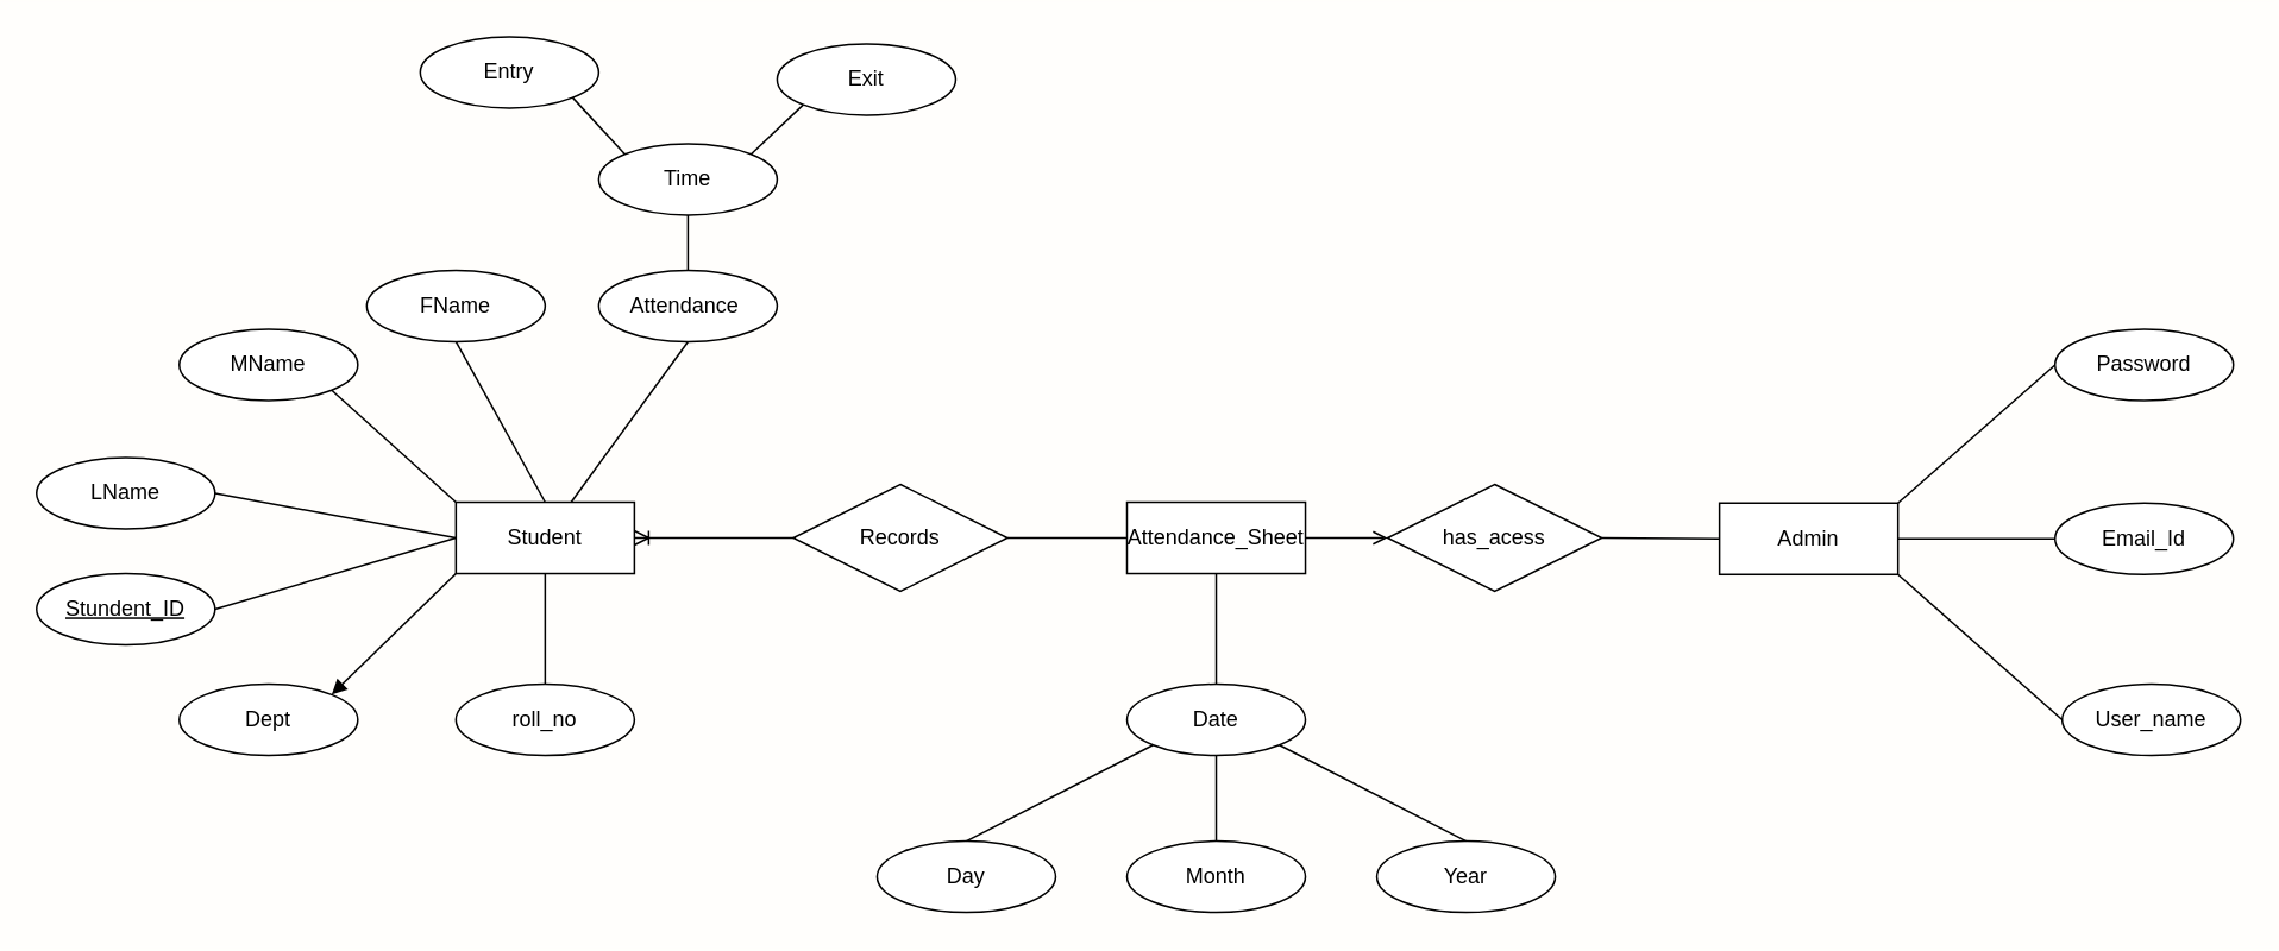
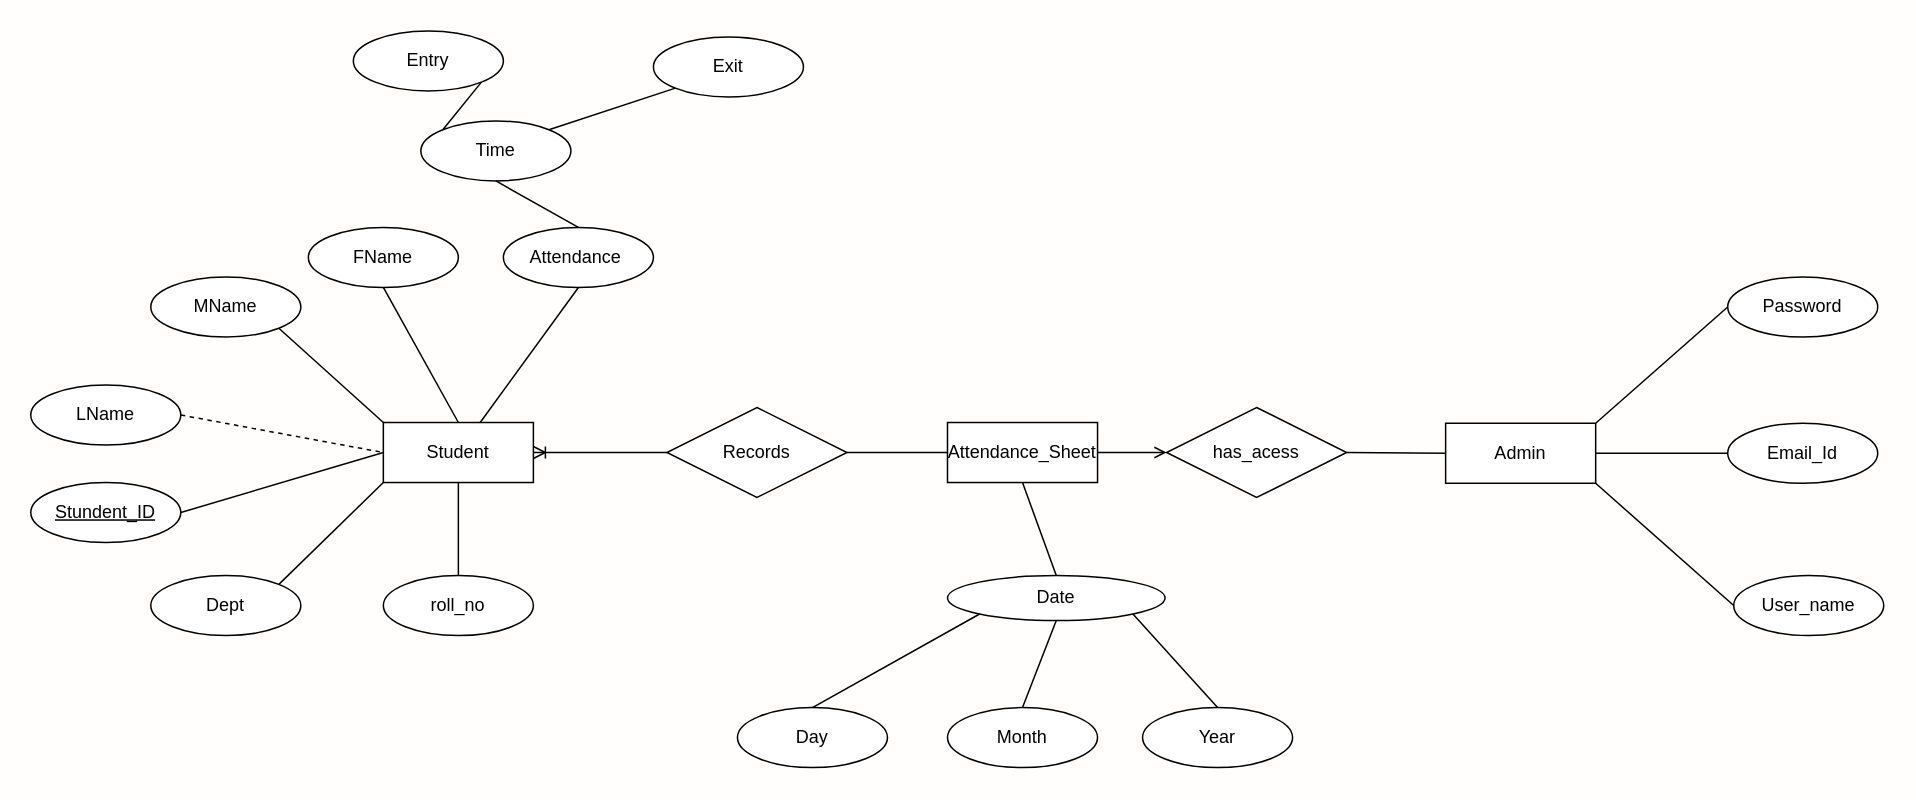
  <mxCell id="0" />
  <mxCell id="1" parent="0" />
  <mxCell id="2" value="Student" style="whiteSpace=wrap;html=1;align=center;" parent="1" vertex="1"><mxGeometry x="255" y="281" width="100" height="40" as="geometry" /></mxCell>
  <mxCell id="3" value="Records" style="shape=rhombus;perimeter=rhombusPerimeter;whiteSpace=wrap;html=1;align=center;" parent="1" vertex="1"><mxGeometry x="444" y="271" width="120" height="60" as="geometry" /></mxCell>
  <mxCell id="4" value="" style="edgeStyle=entityRelationEdgeStyle;fontSize=12;html=1;endArrow=ERoneToMany;rounded=0;entryX=1;entryY=0.5;entryDx=0;entryDy=0;exitX=0;exitY=0.5;exitDx=0;exitDy=0;" parent="1" source="3" target="2" edge="1"><mxGeometry width="100" height="100" relative="1" as="geometry"><mxPoint x="498" y="413" as="sourcePoint" /><mxPoint x="598" y="313" as="targetPoint" /></mxGeometry></mxCell>
  <mxCell id="5" value="Attendance_Sheet" style="whiteSpace=wrap;html=1;align=center;" parent="1" vertex="1"><mxGeometry x="631" y="281" width="100" height="40" as="geometry" /></mxCell>
  <mxCell id="6" value="" style="endArrow=none;html=1;rounded=0;entryX=0;entryY=0.5;entryDx=0;entryDy=0;exitX=1;exitY=0.5;exitDx=0;exitDy=0;" parent="1" source="3" target="5" edge="1"><mxGeometry relative="1" as="geometry"><mxPoint x="404" y="364" as="sourcePoint" /><mxPoint x="564" y="364" as="targetPoint" /></mxGeometry></mxCell>
  <mxCell id="7" value="FName" style="ellipse;whiteSpace=wrap;html=1;align=center;" parent="1" vertex="1"><mxGeometry x="205" y="151" width="100" height="40" as="geometry" /></mxCell>
  <mxCell id="8" value="LName" style="ellipse;whiteSpace=wrap;html=1;align=center;" parent="1" vertex="1"><mxGeometry x="20" y="256" width="100" height="40" as="geometry" /></mxCell>
  <mxCell id="9" value="roll_no" style="ellipse;whiteSpace=wrap;html=1;align=center;" parent="1" vertex="1"><mxGeometry x="255" y="383" width="100" height="40" as="geometry" /></mxCell>
- <mxCell id="10" value="Date" style="ellipse;whiteSpace=wrap;html=1;align=center;" parent="1" vertex="1"><mxGeometry x="631" y="383" width="100" height="40" as="geometry" /></mxCell>
- <mxCell id="11" value="Time" style="ellipse;whiteSpace=wrap;html=1;align=center;" parent="1" vertex="1"><mxGeometry x="335" y="80" width="100" height="40" as="geometry" /></mxCell>
+ <mxCell id="10" value="Date" style="ellipse;whiteSpace=wrap;html=1;align=center;" parent="1" vertex="1"><mxGeometry x="631" y="383" width="145" height="30" as="geometry" /></mxCell>
+ <mxCell id="11" value="Time" style="ellipse;whiteSpace=wrap;html=1;align=center;" parent="1" vertex="1"><mxGeometry x="280" y="80" width="100" height="40" as="geometry" /></mxCell>
  <mxCell id="12" value="Entry" style="ellipse;whiteSpace=wrap;html=1;align=center;" parent="1" vertex="1"><mxGeometry x="235" y="20" width="100" height="40" as="geometry" /></mxCell>
  <mxCell id="13" value="Exit" style="ellipse;whiteSpace=wrap;html=1;align=center;" parent="1" vertex="1"><mxGeometry x="435" y="24" width="100" height="40" as="geometry" /></mxCell>
  <mxCell id="14" value="" style="endArrow=none;html=1;rounded=0;entryX=0.5;entryY=0;entryDx=0;entryDy=0;" parent="1" target="2" edge="1"><mxGeometry relative="1" as="geometry"><mxPoint x="255" y="191" as="sourcePoint" /><mxPoint x="583" y="262" as="targetPoint" /></mxGeometry></mxCell>
- <mxCell id="15" value="" style="endArrow=none;html=1;rounded=0;exitX=1;exitY=0.5;exitDx=0;exitDy=0;entryX=0;entryY=0.5;entryDx=0;entryDy=0;" parent="1" source="8" target="2" edge="1"><mxGeometry relative="1" as="geometry"><mxPoint x="315" y="234" as="sourcePoint" /><mxPoint x="315" y="291" as="targetPoint" /></mxGeometry></mxCell>
+ <mxCell id="15" value="" style="endArrow=none;html=1;rounded=0;exitX=1;exitY=0.5;exitDx=0;exitDy=0;entryX=0;entryY=0.5;entryDx=0;entryDy=0;dashed=1;" parent="1" source="8" target="2" edge="1"><mxGeometry relative="1" as="geometry"><mxPoint x="315" y="234" as="sourcePoint" /><mxPoint x="315" y="291" as="targetPoint" /></mxGeometry></mxCell>
  <mxCell id="16" value="" style="endArrow=none;html=1;rounded=0;exitX=0.5;exitY=1;exitDx=0;exitDy=0;entryX=0.5;entryY=0;entryDx=0;entryDy=0;" parent="1" source="2" target="9" edge="1"><mxGeometry relative="1" as="geometry"><mxPoint x="423" y="262" as="sourcePoint" /><mxPoint x="583" y="262" as="targetPoint" /></mxGeometry></mxCell>
  <mxCell id="17" value="" style="endArrow=none;html=1;rounded=0;entryX=0;entryY=0;entryDx=0;entryDy=0;exitX=1;exitY=1;exitDx=0;exitDy=0;" parent="1" source="12" target="11" edge="1"><mxGeometry relative="1" as="geometry"><mxPoint x="605" y="145" as="sourcePoint" /><mxPoint x="519" y="251" as="targetPoint" /></mxGeometry></mxCell>
  <mxCell id="18" value="" style="endArrow=none;html=1;rounded=0;entryX=0;entryY=1;entryDx=0;entryDy=0;exitX=1;exitY=0;exitDx=0;exitDy=0;" parent="1" source="11" target="13" edge="1"><mxGeometry relative="1" as="geometry"><mxPoint x="359" y="251" as="sourcePoint" /><mxPoint x="519" y="251" as="targetPoint" /></mxGeometry></mxCell>
  <mxCell id="19" value="" style="endArrow=none;html=1;rounded=0;entryX=0.5;entryY=0;entryDx=0;entryDy=0;exitX=0.5;exitY=1;exitDx=0;exitDy=0;" parent="1" source="5" target="10" edge="1"><mxGeometry relative="1" as="geometry"><mxPoint x="359" y="262" as="sourcePoint" /><mxPoint x="519" y="262" as="targetPoint" /></mxGeometry></mxCell>
  <mxCell id="20" value="" style="endArrow=none;html=1;rounded=0;entryX=0.5;entryY=1;entryDx=0;entryDy=0;exitX=0.5;exitY=0;exitDx=0;exitDy=0;" parent="1" source="43" target="11" edge="1"><mxGeometry relative="1" as="geometry"><mxPoint x="689" y="276" as="sourcePoint" /><mxPoint x="519" y="262" as="targetPoint" /></mxGeometry></mxCell>
  <mxCell id="21" value="Day" style="ellipse;whiteSpace=wrap;html=1;align=center;" parent="1" vertex="1"><mxGeometry x="491" y="471" width="100" height="40" as="geometry" /></mxCell>
  <mxCell id="22" value="Month" style="ellipse;whiteSpace=wrap;html=1;align=center;" parent="1" vertex="1"><mxGeometry x="631" y="471" width="100" height="40" as="geometry" /></mxCell>
- <mxCell id="23" value="Year" style="ellipse;whiteSpace=wrap;html=1;align=center;" parent="1" vertex="1"><mxGeometry x="771" y="471" width="100" height="40" as="geometry" /></mxCell>
+ <mxCell id="23" value="Year" style="ellipse;whiteSpace=wrap;html=1;align=center;" parent="1" vertex="1"><mxGeometry x="761" y="471" width="100" height="40" as="geometry" /></mxCell>
  <mxCell id="24" value="" style="endArrow=none;html=1;rounded=0;entryX=0.5;entryY=0;entryDx=0;entryDy=0;exitX=0;exitY=1;exitDx=0;exitDy=0;" parent="1" source="10" target="21" edge="1"><mxGeometry relative="1" as="geometry"><mxPoint x="359" y="336" as="sourcePoint" /><mxPoint x="519" y="336" as="targetPoint" /></mxGeometry></mxCell>
  <mxCell id="25" value="" style="endArrow=none;html=1;rounded=0;entryX=0.5;entryY=0;entryDx=0;entryDy=0;exitX=0.5;exitY=1;exitDx=0;exitDy=0;" parent="1" source="10" target="22" edge="1"><mxGeometry relative="1" as="geometry"><mxPoint x="369" y="346" as="sourcePoint" /><mxPoint x="529" y="346" as="targetPoint" /></mxGeometry></mxCell>
  <mxCell id="26" value="" style="endArrow=none;html=1;rounded=0;entryX=0.5;entryY=0;entryDx=0;entryDy=0;exitX=1;exitY=1;exitDx=0;exitDy=0;" parent="1" source="10" target="23" edge="1"><mxGeometry relative="1" as="geometry"><mxPoint x="379" y="356" as="sourcePoint" /><mxPoint x="539" y="356" as="targetPoint" /></mxGeometry></mxCell>
  <mxCell id="27" value="Dept" style="ellipse;whiteSpace=wrap;html=1;align=center;" parent="1" vertex="1"><mxGeometry x="100" y="383" width="100" height="40" as="geometry" /></mxCell>
  <mxCell id="28" value="MName" style="ellipse;whiteSpace=wrap;html=1;align=center;" parent="1" vertex="1"><mxGeometry x="100" y="184" width="100" height="40" as="geometry" /></mxCell>
- <mxCell id="29" value="" style="endArrow=block;html=1;rounded=0;exitX=0;exitY=1;exitDx=0;exitDy=0;entryX=1;entryY=0;entryDx=0;entryDy=0;" parent="1" source="2" target="27" edge="1"><mxGeometry relative="1" as="geometry"><mxPoint x="315" y="331" as="sourcePoint" /><mxPoint x="315" y="393" as="targetPoint" /></mxGeometry></mxCell>
+ <mxCell id="29" value="" style="endArrow=none;html=1;rounded=0;exitX=0;exitY=1;exitDx=0;exitDy=0;entryX=1;entryY=0;entryDx=0;entryDy=0;" parent="1" source="2" target="27" edge="1"><mxGeometry relative="1" as="geometry"><mxPoint x="315" y="331" as="sourcePoint" /><mxPoint x="315" y="393" as="targetPoint" /></mxGeometry></mxCell>
  <mxCell id="30" value="" style="endArrow=none;html=1;rounded=0;exitX=1;exitY=1;exitDx=0;exitDy=0;entryX=0;entryY=0;entryDx=0;entryDy=0;" parent="1" source="28" target="2" edge="1"><mxGeometry relative="1" as="geometry"><mxPoint x="210" y="311" as="sourcePoint" /><mxPoint x="265" y="311" as="targetPoint" /></mxGeometry></mxCell>
  <mxCell id="31" value="" style="endArrow=none;html=1;rounded=0;exitX=1;exitY=0.5;exitDx=0;exitDy=0;entryX=0;entryY=0.5;entryDx=0;entryDy=0;" parent="1" source="32" target="2" edge="1"><mxGeometry relative="1" as="geometry"><mxPoint x="120" y="336" as="sourcePoint" /><mxPoint x="583" y="335" as="targetPoint" /></mxGeometry></mxCell>
  <mxCell id="32" value="Stundent_ID" style="ellipse;whiteSpace=wrap;html=1;align=center;fontStyle=4;" parent="1" vertex="1"><mxGeometry x="20" y="321" width="100" height="40" as="geometry" /></mxCell>
  <mxCell id="33" value="Admin" style="whiteSpace=wrap;html=1;align=center;" parent="1" vertex="1"><mxGeometry x="963" y="281.5" width="100" height="40" as="geometry" /></mxCell>
  <mxCell id="34" value="User_name" style="ellipse;whiteSpace=wrap;html=1;align=center;" parent="1" vertex="1"><mxGeometry x="1155" y="383" width="100" height="40" as="geometry" /></mxCell>
  <mxCell id="35" value="Email_Id" style="ellipse;whiteSpace=wrap;html=1;align=center;" parent="1" vertex="1"><mxGeometry x="1151" y="281.5" width="100" height="40" as="geometry" /></mxCell>
  <mxCell id="36" value="Password" style="ellipse;whiteSpace=wrap;html=1;align=center;" parent="1" vertex="1"><mxGeometry x="1151" y="184" width="100" height="40" as="geometry" /></mxCell>
  <mxCell id="37" value="" style="endArrow=none;html=1;rounded=0;entryX=0;entryY=0.5;entryDx=0;entryDy=0;exitX=1;exitY=1;exitDx=0;exitDy=0;" parent="1" source="33" target="34" edge="1"><mxGeometry relative="1" as="geometry"><mxPoint x="1023" y="418.5" as="sourcePoint" /><mxPoint x="1023" y="331.5" as="targetPoint" /></mxGeometry></mxCell>
  <mxCell id="38" value="" style="endArrow=none;html=1;rounded=0;entryX=0;entryY=0.5;entryDx=0;entryDy=0;exitX=1;exitY=0.5;exitDx=0;exitDy=0;" parent="1" source="33" target="35" edge="1"><mxGeometry relative="1" as="geometry"><mxPoint x="973" y="291.5" as="sourcePoint" /><mxPoint x="893" y="213.5" as="targetPoint" /></mxGeometry></mxCell>
  <mxCell id="39" value="" style="endArrow=none;html=1;rounded=0;entryX=0;entryY=0.5;entryDx=0;entryDy=0;exitX=1;exitY=0;exitDx=0;exitDy=0;" parent="1" source="33" target="36" edge="1"><mxGeometry relative="1" as="geometry"><mxPoint x="1023" y="291.5" as="sourcePoint" /><mxPoint x="1023" y="219.5" as="targetPoint" /></mxGeometry></mxCell>
  <mxCell id="40" value="has_acess" style="shape=rhombus;perimeter=rhombusPerimeter;whiteSpace=wrap;html=1;align=center;" parent="1" vertex="1"><mxGeometry x="777" y="271" width="120" height="60" as="geometry" /></mxCell>
  <mxCell id="41" value="" style="endArrow=open;html=1;rounded=0;exitX=1;exitY=0.5;exitDx=0;exitDy=0;entryX=0;entryY=0.5;entryDx=0;entryDy=0;" parent="1" source="5" target="40" edge="1"><mxGeometry relative="1" as="geometry"><mxPoint x="671" y="361" as="sourcePoint" /><mxPoint x="831" y="361" as="targetPoint" /></mxGeometry></mxCell>
  <mxCell id="42" value="" style="endArrow=none;html=1;rounded=0;exitX=1;exitY=0.5;exitDx=0;exitDy=0;entryX=0;entryY=0.5;entryDx=0;entryDy=0;" parent="1" source="40" target="33" edge="1"><mxGeometry relative="1" as="geometry"><mxPoint x="679" y="311" as="sourcePoint" /><mxPoint x="776" y="311" as="targetPoint" /></mxGeometry></mxCell>
  <mxCell id="43" value="Attendance&amp;nbsp;" style="ellipse;whiteSpace=wrap;html=1;align=center;" vertex="1" parent="1"><mxGeometry x="335" y="151" width="100" height="40" as="geometry" /></mxCell>
  <mxCell id="44" value="" style="endArrow=none;html=1;rounded=0;exitX=0.5;exitY=1;exitDx=0;exitDy=0;" edge="1" parent="1" source="43" target="2"><mxGeometry relative="1" as="geometry"><mxPoint x="265" y="201" as="sourcePoint" /><mxPoint x="339" y="253" as="targetPoint" /></mxGeometry></mxCell>
